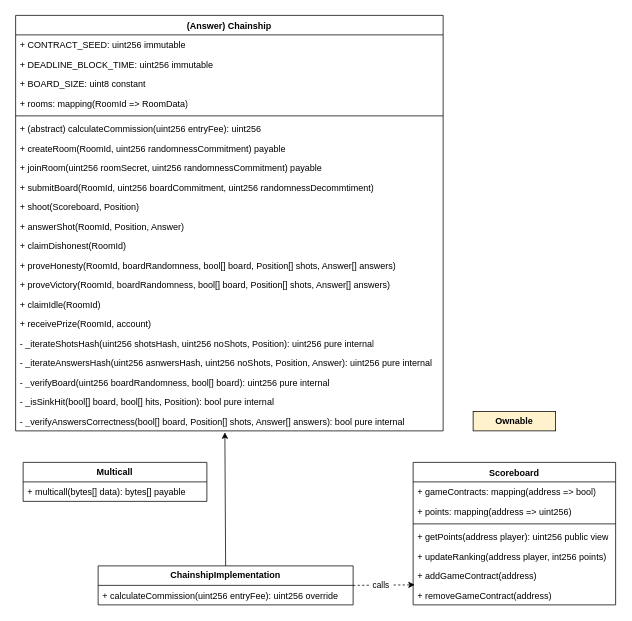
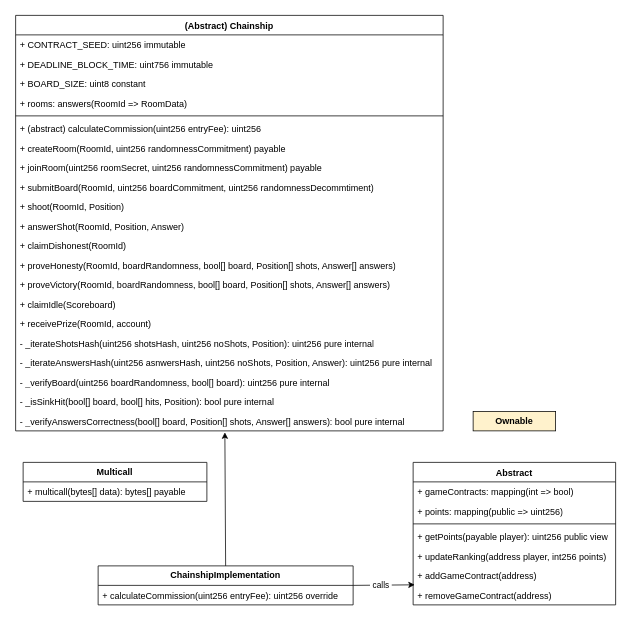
  <mxCell id="0" />
  <mxCell id="1" parent="0" />
- <mxCell id="2" value="(Answer) Chainship" style="swimlane;fontStyle=1;align=center;verticalAlign=top;childLayout=stackLayout;horizontal=1;startSize=26;horizontalStack=0;resizeParent=1;resizeParentMax=0;resizeLast=0;collapsible=1;marginBottom=0;whiteSpace=wrap;html=1;" parent="1" vertex="1"><mxGeometry y="20" width="570" height="554" as="geometry" x="20"><mxRectangle x="50" y="350" width="150" height="30" as="alternateBounds" /></mxGeometry></mxCell>
+ <mxCell id="2" value="(Abstract) Chainship" style="swimlane;fontStyle=1;align=center;verticalAlign=top;childLayout=stackLayout;horizontal=1;startSize=26;horizontalStack=0;resizeParent=1;resizeParentMax=0;resizeLast=0;collapsible=1;marginBottom=0;whiteSpace=wrap;html=1;" parent="1" vertex="1"><mxGeometry y="20" width="570" height="554" as="geometry" x="20"><mxRectangle x="50" y="350" width="150" height="30" as="alternateBounds" /></mxGeometry></mxCell>
  <mxCell id="3" value="+ CONTRACT_SEED: uint256 immutable" style="text;strokeColor=none;fillColor=none;align=left;verticalAlign=top;spacingLeft=4;spacingRight=4;overflow=hidden;rotatable=0;points=[[0,0.5],[1,0.5]];portConstraint=eastwest;whiteSpace=wrap;html=1;" parent="2" vertex="1"><mxGeometry y="26" width="570" height="26" as="geometry" /></mxCell>
- <mxCell id="4" value="+ DEADLINE_BLOCK_TIME: uint256 immutable&lt;div&gt;&lt;br&gt;&lt;/div&gt;" style="text;strokeColor=none;fillColor=none;align=left;verticalAlign=top;spacingLeft=4;spacingRight=4;overflow=hidden;rotatable=0;points=[[0,0.5],[1,0.5]];portConstraint=eastwest;whiteSpace=wrap;html=1;" parent="2" vertex="1"><mxGeometry y="52" width="570" height="26" as="geometry" /></mxCell>
+ <mxCell id="4" value="+ DEADLINE_BLOCK_TIME: uint756 immutable&lt;div&gt;&lt;br&gt;&lt;/div&gt;" style="text;strokeColor=none;fillColor=none;align=left;verticalAlign=top;spacingLeft=4;spacingRight=4;overflow=hidden;rotatable=0;points=[[0,0.5],[1,0.5]];portConstraint=eastwest;whiteSpace=wrap;html=1;" parent="2" vertex="1"><mxGeometry y="52" width="570" height="26" as="geometry" /></mxCell>
  <mxCell id="5" value="+ BOARD_SIZE: uint8 constant" style="text;strokeColor=none;fillColor=none;align=left;verticalAlign=top;spacingLeft=4;spacingRight=4;overflow=hidden;rotatable=0;points=[[0,0.5],[1,0.5]];portConstraint=eastwest;whiteSpace=wrap;html=1;" parent="2" vertex="1"><mxGeometry y="78" width="570" height="26" as="geometry" /></mxCell>
- <mxCell id="6" value="+ rooms: mapping(RoomId =&amp;gt; RoomData)" style="text;strokeColor=none;fillColor=none;align=left;verticalAlign=top;spacingLeft=4;spacingRight=4;overflow=hidden;rotatable=0;points=[[0,0.5],[1,0.5]];portConstraint=eastwest;whiteSpace=wrap;html=1;" parent="2" vertex="1"><mxGeometry y="104" width="570" height="26" as="geometry" /></mxCell>
+ <mxCell id="6" value="+ rooms: answers(RoomId =&amp;gt; RoomData)" style="text;strokeColor=none;fillColor=none;align=left;verticalAlign=top;spacingLeft=4;spacingRight=4;overflow=hidden;rotatable=0;points=[[0,0.5],[1,0.5]];portConstraint=eastwest;whiteSpace=wrap;html=1;" parent="2" vertex="1"><mxGeometry y="104" width="570" height="26" as="geometry" /></mxCell>
  <mxCell id="7" value="" style="line;strokeWidth=1;fillColor=none;align=left;verticalAlign=middle;spacingTop=-1;spacingLeft=3;spacingRight=3;rotatable=0;labelPosition=right;points=[];portConstraint=eastwest;strokeColor=inherit;" parent="2" vertex="1"><mxGeometry y="130" width="570" height="8" as="geometry" /></mxCell>
  <mxCell id="8" value="+ (abstract) calculateCommission(uint256 entryFee): uint256" style="text;strokeColor=none;fillColor=none;align=left;verticalAlign=top;spacingLeft=4;spacingRight=4;overflow=hidden;rotatable=0;points=[[0,0.5],[1,0.5]];portConstraint=eastwest;whiteSpace=wrap;html=1;" parent="2" vertex="1"><mxGeometry y="138" width="570" height="26" as="geometry" /></mxCell>
  <mxCell id="9" value="+ createRoom(RoomId, uint256 randomnessCommitment) payable&lt;div&gt;&lt;br&gt;&lt;/div&gt;" style="text;strokeColor=none;fillColor=none;align=left;verticalAlign=top;spacingLeft=4;spacingRight=4;overflow=hidden;rotatable=0;points=[[0,0.5],[1,0.5]];portConstraint=eastwest;whiteSpace=wrap;html=1;" parent="2" vertex="1"><mxGeometry y="164" width="570" height="26" as="geometry" /></mxCell>
  <mxCell id="10" value="+ joinRoom(uint256 roomSecret, uint256 randomnessCommitment) payable&lt;div&gt;&lt;br&gt;&lt;/div&gt;" style="text;strokeColor=none;fillColor=none;align=left;verticalAlign=top;spacingLeft=4;spacingRight=4;overflow=hidden;rotatable=0;points=[[0,0.5],[1,0.5]];portConstraint=eastwest;whiteSpace=wrap;html=1;" parent="2" vertex="1"><mxGeometry y="190" width="570" height="26" as="geometry" /></mxCell>
  <mxCell id="11" value="+ submitBoard(RoomId, uint256 boardCommitment, uint256 randomnessDecommtiment)&lt;div&gt;&lt;br&gt;&lt;/div&gt;" style="text;strokeColor=none;fillColor=none;align=left;verticalAlign=top;spacingLeft=4;spacingRight=4;overflow=hidden;rotatable=0;points=[[0,0.5],[1,0.5]];portConstraint=eastwest;whiteSpace=wrap;html=1;" parent="2" vertex="1"><mxGeometry y="216" width="570" height="26" as="geometry" /></mxCell>
- <mxCell id="12" value="+ shoot(Scoreboard, Position)&lt;div&gt;&lt;br&gt;&lt;/div&gt;" style="text;strokeColor=none;fillColor=none;align=left;verticalAlign=top;spacingLeft=4;spacingRight=4;overflow=hidden;rotatable=0;points=[[0,0.5],[1,0.5]];portConstraint=eastwest;whiteSpace=wrap;html=1;" parent="2" vertex="1"><mxGeometry y="242" width="570" height="26" as="geometry" /></mxCell>
+ <mxCell id="12" value="+ shoot(RoomId, Position)&lt;div&gt;&lt;br&gt;&lt;/div&gt;" style="text;strokeColor=none;fillColor=none;align=left;verticalAlign=top;spacingLeft=4;spacingRight=4;overflow=hidden;rotatable=0;points=[[0,0.5],[1,0.5]];portConstraint=eastwest;whiteSpace=wrap;html=1;" parent="2" vertex="1"><mxGeometry y="242" width="570" height="26" as="geometry" /></mxCell>
  <mxCell id="13" value="+ answerShot(RoomId, Position, Answer)&lt;div&gt;&lt;br&gt;&lt;/div&gt;" style="text;strokeColor=none;fillColor=none;align=left;verticalAlign=top;spacingLeft=4;spacingRight=4;overflow=hidden;rotatable=0;points=[[0,0.5],[1,0.5]];portConstraint=eastwest;whiteSpace=wrap;html=1;" parent="2" vertex="1"><mxGeometry y="268" width="570" height="26" as="geometry" /></mxCell>
  <mxCell id="14" value="+ claimDishonest(RoomId)&lt;div&gt;&lt;br&gt;&lt;/div&gt;" style="text;strokeColor=none;fillColor=none;align=left;verticalAlign=top;spacingLeft=4;spacingRight=4;overflow=hidden;rotatable=0;points=[[0,0.5],[1,0.5]];portConstraint=eastwest;whiteSpace=wrap;html=1;" parent="2" vertex="1"><mxGeometry y="294" width="570" height="26" as="geometry" /></mxCell>
  <mxCell id="15" value="+ proveHonesty(RoomId, boardRandomness, bool[] board, Position[] shots, Answer[] answers)&lt;div&gt;&lt;br&gt;&lt;/div&gt;" style="text;strokeColor=none;fillColor=none;align=left;verticalAlign=top;spacingLeft=4;spacingRight=4;overflow=hidden;rotatable=0;points=[[0,0.5],[1,0.5]];portConstraint=eastwest;whiteSpace=wrap;html=1;" parent="2" vertex="1"><mxGeometry y="320" width="570" height="26" as="geometry" /></mxCell>
  <mxCell id="16" value="+ proveVictory(RoomId, boardRandomness, bool[] board, Position[] shots, Answer[] answers)" style="text;strokeColor=none;fillColor=none;align=left;verticalAlign=top;spacingLeft=4;spacingRight=4;overflow=hidden;rotatable=0;points=[[0,0.5],[1,0.5]];portConstraint=eastwest;whiteSpace=wrap;html=1;" vertex="1" parent="2"><mxGeometry y="346" width="570" height="26" as="geometry" /></mxCell>
- <mxCell id="17" value="+ claimIdle(RoomId)" style="text;strokeColor=none;fillColor=none;align=left;verticalAlign=top;spacingLeft=4;spacingRight=4;overflow=hidden;rotatable=0;points=[[0,0.5],[1,0.5]];portConstraint=eastwest;whiteSpace=wrap;html=1;" vertex="1" parent="2"><mxGeometry y="372" width="570" height="26" as="geometry" /></mxCell>
+ <mxCell id="17" value="+ claimIdle(Scoreboard)" style="text;strokeColor=none;fillColor=none;align=left;verticalAlign=top;spacingLeft=4;spacingRight=4;overflow=hidden;rotatable=0;points=[[0,0.5],[1,0.5]];portConstraint=eastwest;whiteSpace=wrap;html=1;" vertex="1" parent="2"><mxGeometry y="372" width="570" height="26" as="geometry" /></mxCell>
  <mxCell id="18" value="+ receivePrize(RoomId, account)&lt;div&gt;&lt;br&gt;&lt;/div&gt;" style="text;strokeColor=none;fillColor=none;align=left;verticalAlign=top;spacingLeft=4;spacingRight=4;overflow=hidden;rotatable=0;points=[[0,0.5],[1,0.5]];portConstraint=eastwest;whiteSpace=wrap;html=1;" parent="2" vertex="1"><mxGeometry y="398" width="570" height="26" as="geometry" /></mxCell>
  <mxCell id="19" value="- _iterateShotsHash(uint256 shotsHash, uint256 noShots, Position): uint256 pure internal&lt;div&gt;&lt;br&gt;&lt;/div&gt;" style="text;strokeColor=none;fillColor=none;align=left;verticalAlign=top;spacingLeft=4;spacingRight=4;overflow=hidden;rotatable=0;points=[[0,0.5],[1,0.5]];portConstraint=eastwest;whiteSpace=wrap;html=1;" parent="2" vertex="1"><mxGeometry y="424" width="570" height="26" as="geometry" /></mxCell>
  <mxCell id="20" value="&lt;div&gt;- _iterateAnswersHash(uint256 asnwersHash, uint256 noShots, Position, Answer): uint256 pure internal&lt;/div&gt;" style="text;strokeColor=none;fillColor=none;align=left;verticalAlign=top;spacingLeft=4;spacingRight=4;overflow=hidden;rotatable=0;points=[[0,0.5],[1,0.5]];portConstraint=eastwest;whiteSpace=wrap;html=1;" vertex="1" parent="2"><mxGeometry y="450" width="570" height="26" as="geometry" /></mxCell>
  <mxCell id="21" value="&lt;div&gt;- _verifyBoard(uint256 boardRandomness, bool[] board): uint256 pure internal&lt;/div&gt;" style="text;strokeColor=none;fillColor=none;align=left;verticalAlign=top;spacingLeft=4;spacingRight=4;overflow=hidden;rotatable=0;points=[[0,0.5],[1,0.5]];portConstraint=eastwest;whiteSpace=wrap;html=1;" vertex="1" parent="2"><mxGeometry y="476" width="570" height="26" as="geometry" /></mxCell>
  <mxCell id="22" value="&lt;div&gt;- _isSinkHit(bool[] board, bool[] hits, Position): bool pure internal&lt;/div&gt;" style="text;strokeColor=none;fillColor=none;align=left;verticalAlign=top;spacingLeft=4;spacingRight=4;overflow=hidden;rotatable=0;points=[[0,0.5],[1,0.5]];portConstraint=eastwest;whiteSpace=wrap;html=1;" vertex="1" parent="2"><mxGeometry y="502" width="570" height="26" as="geometry" /></mxCell>
  <mxCell id="23" value="&lt;div&gt;- _verifyAnswersCorrectness(bool[] board, Position[] shots, Answer[] answers): bool pure internal&lt;/div&gt;" style="text;strokeColor=none;fillColor=none;align=left;verticalAlign=top;spacingLeft=4;spacingRight=4;overflow=hidden;rotatable=0;points=[[0,0.5],[1,0.5]];portConstraint=eastwest;whiteSpace=wrap;html=1;" vertex="1" parent="2"><mxGeometry y="528" width="570" height="26" as="geometry" /></mxCell>
  <mxCell id="24" value="&lt;b&gt;Multicall&lt;/b&gt;" style="swimlane;fontStyle=0;childLayout=stackLayout;horizontal=1;startSize=26;fillColor=none;horizontalStack=0;resizeParent=1;resizeParentMax=0;resizeLast=0;collapsible=1;marginBottom=0;whiteSpace=wrap;html=1;" parent="1" vertex="1"><mxGeometry x="30" y="616" width="245" height="52" as="geometry" /></mxCell>
  <mxCell id="25" value="+ multicall(bytes[] data): bytes[] payable" style="text;strokeColor=none;fillColor=none;align=left;verticalAlign=top;spacingLeft=4;spacingRight=4;overflow=hidden;rotatable=0;points=[[0,0.5],[1,0.5]];portConstraint=eastwest;whiteSpace=wrap;html=1;" parent="24" vertex="1"><mxGeometry y="26" width="245" height="26" as="geometry" /></mxCell>
  <mxCell id="26" value="&lt;b&gt;ChainshipImplementation&lt;/b&gt;" style="swimlane;fontStyle=0;childLayout=stackLayout;horizontal=1;startSize=26;fillColor=none;horizontalStack=0;resizeParent=1;resizeParentMax=0;resizeLast=0;collapsible=1;marginBottom=0;whiteSpace=wrap;html=1;" parent="1" vertex="1"><mxGeometry x="130" y="754" width="340" height="52" as="geometry" /></mxCell>
  <mxCell id="27" value="+ calculateCommission(uint256 entryFee): uint256 override" style="text;strokeColor=none;fillColor=none;align=left;verticalAlign=top;spacingLeft=4;spacingRight=4;overflow=hidden;rotatable=0;points=[[0,0.5],[1,0.5]];portConstraint=eastwest;whiteSpace=wrap;html=1;" parent="26" vertex="1"><mxGeometry y="26" width="340" height="26" as="geometry" /></mxCell>
  <mxCell id="28" style="edgeStyle=none;html=1;exitX=0.5;exitY=0;exitDx=0;exitDy=0;" parent="1" source="26" edge="1"><mxGeometry relative="1" as="geometry"><mxPoint x="299" y="576" as="targetPoint" /></mxGeometry></mxCell>
- <mxCell id="29" value="Scoreboard" style="swimlane;fontStyle=1;align=center;verticalAlign=top;childLayout=stackLayout;horizontal=1;startSize=26;horizontalStack=0;resizeParent=1;resizeParentMax=0;resizeLast=0;collapsible=1;marginBottom=0;whiteSpace=wrap;html=1;" parent="1" vertex="1"><mxGeometry x="550" y="616" width="270" height="190" as="geometry" /></mxCell>
- <mxCell id="30" value="+ gameContracts: mapping(address =&amp;gt; bool)" style="text;strokeColor=none;fillColor=none;align=left;verticalAlign=top;spacingLeft=4;spacingRight=4;overflow=hidden;rotatable=0;points=[[0,0.5],[1,0.5]];portConstraint=eastwest;whiteSpace=wrap;html=1;" parent="29" vertex="1"><mxGeometry y="26" width="270" height="26" as="geometry" /></mxCell>
- <mxCell id="31" value="+ points: mapping(address =&amp;gt; uint256)" style="text;strokeColor=none;fillColor=none;align=left;verticalAlign=top;spacingLeft=4;spacingRight=4;overflow=hidden;rotatable=0;points=[[0,0.5],[1,0.5]];portConstraint=eastwest;whiteSpace=wrap;html=1;" parent="29" vertex="1"><mxGeometry y="52" width="270" height="26" as="geometry" /></mxCell>
+ <mxCell id="29" value="Abstract" style="swimlane;fontStyle=1;align=center;verticalAlign=top;childLayout=stackLayout;horizontal=1;startSize=26;horizontalStack=0;resizeParent=1;resizeParentMax=0;resizeLast=0;collapsible=1;marginBottom=0;whiteSpace=wrap;html=1;" parent="1" vertex="1"><mxGeometry x="550" y="616" width="270" height="190" as="geometry" /></mxCell>
+ <mxCell id="30" value="+ gameContracts: mapping(int =&amp;gt; bool)" style="text;strokeColor=none;fillColor=none;align=left;verticalAlign=top;spacingLeft=4;spacingRight=4;overflow=hidden;rotatable=0;points=[[0,0.5],[1,0.5]];portConstraint=eastwest;whiteSpace=wrap;html=1;" parent="29" vertex="1"><mxGeometry y="26" width="270" height="26" as="geometry" /></mxCell>
+ <mxCell id="31" value="+ points: mapping(public =&amp;gt; uint256)" style="text;strokeColor=none;fillColor=none;align=left;verticalAlign=top;spacingLeft=4;spacingRight=4;overflow=hidden;rotatable=0;points=[[0,0.5],[1,0.5]];portConstraint=eastwest;whiteSpace=wrap;html=1;" parent="29" vertex="1"><mxGeometry y="52" width="270" height="26" as="geometry" /></mxCell>
  <mxCell id="32" value="" style="line;strokeWidth=1;fillColor=none;align=left;verticalAlign=middle;spacingTop=-1;spacingLeft=3;spacingRight=3;rotatable=0;labelPosition=right;points=[];portConstraint=eastwest;strokeColor=inherit;" parent="29" vertex="1"><mxGeometry y="78" width="270" height="8" as="geometry" /></mxCell>
- <mxCell id="33" value="+ getPoints(address player): uint256 public view" style="text;strokeColor=none;fillColor=none;align=left;verticalAlign=top;spacingLeft=4;spacingRight=4;overflow=hidden;rotatable=0;points=[[0,0.5],[1,0.5]];portConstraint=eastwest;whiteSpace=wrap;html=1;" parent="29" vertex="1"><mxGeometry y="86" width="270" height="26" as="geometry" /></mxCell>
+ <mxCell id="33" value="+ getPoints(payable player): uint256 public view" style="text;strokeColor=none;fillColor=none;align=left;verticalAlign=top;spacingLeft=4;spacingRight=4;overflow=hidden;rotatable=0;points=[[0,0.5],[1,0.5]];portConstraint=eastwest;whiteSpace=wrap;html=1;" parent="29" vertex="1"><mxGeometry y="86" width="270" height="26" as="geometry" /></mxCell>
  <mxCell id="34" value="+ updateRanking(address player, int256 points)" style="text;strokeColor=none;fillColor=none;align=left;verticalAlign=top;spacingLeft=4;spacingRight=4;overflow=hidden;rotatable=0;points=[[0,0.5],[1,0.5]];portConstraint=eastwest;whiteSpace=wrap;html=1;" parent="29" vertex="1"><mxGeometry y="112" width="270" height="26" as="geometry" /></mxCell>
  <mxCell id="35" value="+ addGameContract(address)" style="text;strokeColor=none;fillColor=none;align=left;verticalAlign=top;spacingLeft=4;spacingRight=4;overflow=hidden;rotatable=0;points=[[0,0.5],[1,0.5]];portConstraint=eastwest;whiteSpace=wrap;html=1;" parent="29" vertex="1"><mxGeometry y="138" width="270" height="26" as="geometry" /></mxCell>
  <mxCell id="36" value="+ removeGameContract(address)" style="text;strokeColor=none;fillColor=none;align=left;verticalAlign=top;spacingLeft=4;spacingRight=4;overflow=hidden;rotatable=0;points=[[0,0.5],[1,0.5]];portConstraint=eastwest;whiteSpace=wrap;html=1;" parent="29" vertex="1"><mxGeometry y="164" width="270" height="26" as="geometry" /></mxCell>
- <mxCell id="37" style="edgeStyle=none;html=1;exitX=1;exitY=0.5;exitDx=0;exitDy=0;entryX=0.008;entryY=-0.028;entryDx=0;entryDy=0;entryPerimeter=0;dashed=1;" parent="1" source="26" target="36" edge="1"><mxGeometry relative="1" as="geometry" /></mxCell>
+ <mxCell id="37" style="edgeStyle=none;html=1;exitX=1;exitY=0.5;exitDx=0;exitDy=0;entryX=0.008;entryY=-0.028;entryDx=0;entryDy=0;entryPerimeter=0;" parent="1" source="26" target="36" edge="1"><mxGeometry relative="1" as="geometry" /></mxCell>
  <mxCell id="38" value="&amp;nbsp;calls&amp;nbsp;" style="edgeLabel;html=1;align=center;verticalAlign=middle;resizable=0;points=[];" parent="37" vertex="1" connectable="0"><mxGeometry x="-0.112" y="-4" relative="1" as="geometry"><mxPoint y="-4" as="offset" /></mxGeometry></mxCell>
  <mxCell id="39" value="&lt;b&gt;Ownable&lt;/b&gt;" style="html=1;whiteSpace=wrap;fillColor=#fff2cc;" parent="1" vertex="1"><mxGeometry x="630" y="548" width="110" height="26" as="geometry" /></mxCell>
